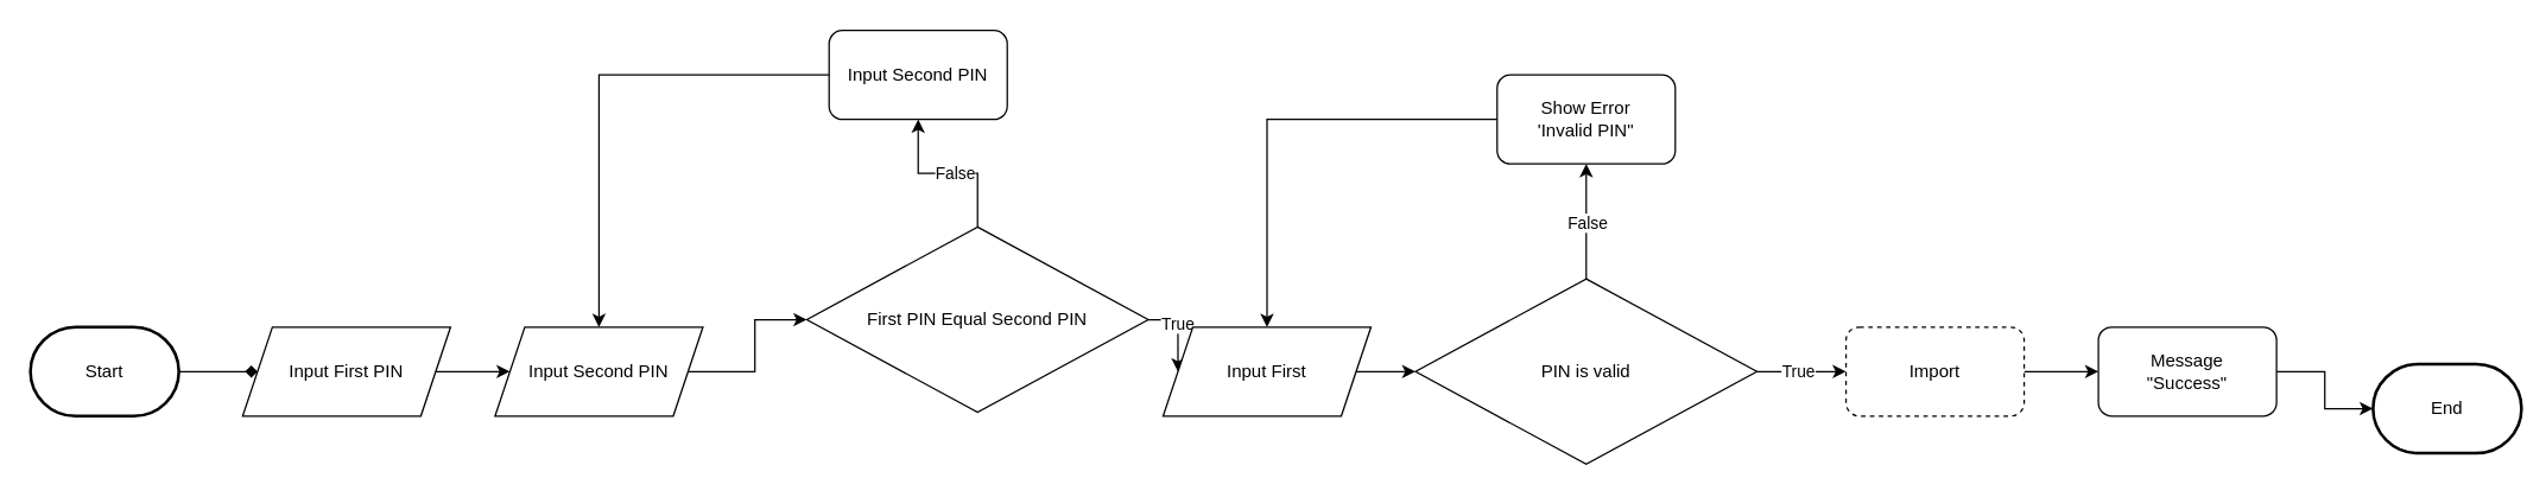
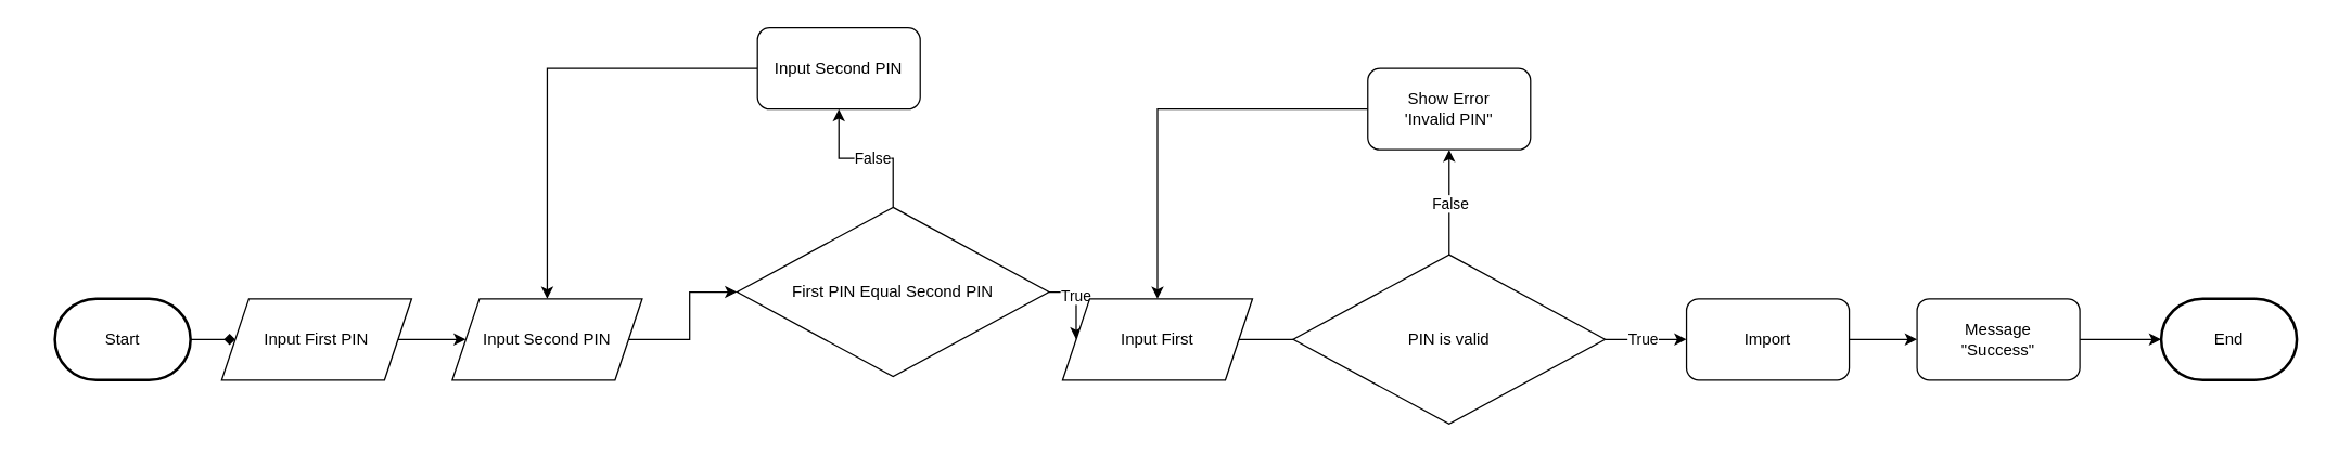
  <mxCell id="0" />
  <mxCell id="1" parent="0" />
  <mxCell id="2" style="edgeStyle=orthogonalEdgeStyle;rounded=0;orthogonalLoop=1;jettySize=auto;html=1;entryX=0;entryY=0.5;entryDx=0;entryDy=0;endArrow=diamond;" parent="1" source="3" target="20" edge="1"><mxGeometry relative="1" as="geometry" /></mxCell>
- <mxCell id="3" value="Start" style="strokeWidth=2;html=1;shape=mxgraph.flowchart.terminator;whiteSpace=wrap;" parent="1" vertex="1"><mxGeometry x="20" y="220" width="100" height="60" as="geometry" /></mxCell>
- <mxCell id="4" value="End" style="strokeWidth=2;html=1;shape=mxgraph.flowchart.terminator;whiteSpace=wrap;" parent="1" vertex="1"><mxGeometry x="1598" y="245" width="100" height="60" as="geometry" /></mxCell>
+ <mxCell id="3" value="Start" style="strokeWidth=2;html=1;shape=mxgraph.flowchart.terminator;whiteSpace=wrap;" parent="1" vertex="1"><mxGeometry x="40" y="220" width="100" height="60" as="geometry" /></mxCell>
+ <mxCell id="4" value="End" style="strokeWidth=2;html=1;shape=mxgraph.flowchart.terminator;whiteSpace=wrap;" parent="1" vertex="1"><mxGeometry x="1593" y="220" width="100" height="60" as="geometry" /></mxCell>
  <mxCell id="5" style="edgeStyle=orthogonalEdgeStyle;rounded=0;orthogonalLoop=1;jettySize=auto;html=1;entryX=0.5;entryY=1;entryDx=0;entryDy=0;" parent="1" source="9" target="11" edge="1"><mxGeometry relative="1" as="geometry" /></mxCell>
  <mxCell id="6" value="False" style="edgeLabel;html=1;align=center;verticalAlign=middle;resizable=0;points=[];" parent="5" vertex="1" connectable="0"><mxGeometry x="-0.082" relative="1" as="geometry"><mxPoint as="offset" /></mxGeometry></mxCell>
  <mxCell id="7" style="edgeStyle=orthogonalEdgeStyle;rounded=0;orthogonalLoop=1;jettySize=auto;html=1;exitX=1;exitY=0.5;exitDx=0;exitDy=0;entryX=0;entryY=0.5;entryDx=0;entryDy=0;" parent="1" source="9" target="22" edge="1"><mxGeometry relative="1" as="geometry"><mxPoint x="793" y="250" as="targetPoint" /></mxGeometry></mxCell>
  <mxCell id="8" value="True" style="edgeLabel;html=1;align=center;verticalAlign=middle;resizable=0;points=[];" parent="7" vertex="1" connectable="0"><mxGeometry x="-0.191" y="-1" relative="1" as="geometry"><mxPoint as="offset" /></mxGeometry></mxCell>
  <mxCell id="9" value="First PIN Equal Second PIN" style="rhombus;whiteSpace=wrap;html=1;" parent="1" vertex="1"><mxGeometry x="543" y="152.5" width="230" height="125" as="geometry" /></mxCell>
  <mxCell id="10" style="edgeStyle=orthogonalEdgeStyle;rounded=0;orthogonalLoop=1;jettySize=auto;html=1;entryX=0.5;entryY=0;entryDx=0;entryDy=0;" parent="1" source="11" target="18" edge="1"><mxGeometry relative="1" as="geometry"><mxPoint x="408" y="220" as="targetPoint" /></mxGeometry></mxCell>
  <mxCell id="11" value="Input Second PIN" style="rounded=1;whiteSpace=wrap;html=1;" parent="1" vertex="1"><mxGeometry x="558" y="20" width="120" height="60" as="geometry" /></mxCell>
  <mxCell id="12" style="edgeStyle=orthogonalEdgeStyle;rounded=0;orthogonalLoop=1;jettySize=auto;html=1;entryX=0;entryY=0.5;entryDx=0;entryDy=0;" edge="1" parent="1" source="16" target="24"><mxGeometry relative="1" as="geometry" /></mxCell>
  <mxCell id="13" value="True" style="edgeLabel;html=1;align=center;verticalAlign=middle;resizable=0;points=[];" vertex="1" connectable="0" parent="12"><mxGeometry x="-0.109" y="1" relative="1" as="geometry"><mxPoint as="offset" /></mxGeometry></mxCell>
  <mxCell id="14" style="edgeStyle=orthogonalEdgeStyle;rounded=0;orthogonalLoop=1;jettySize=auto;html=1;entryX=0.5;entryY=1;entryDx=0;entryDy=0;" edge="1" parent="1" source="16" target="26"><mxGeometry relative="1" as="geometry" /></mxCell>
  <mxCell id="15" value="False" style="edgeLabel;html=1;align=center;verticalAlign=middle;resizable=0;points=[];" vertex="1" connectable="0" parent="14"><mxGeometry x="-0.028" relative="1" as="geometry"><mxPoint as="offset" /></mxGeometry></mxCell>
  <mxCell id="16" value="PIN is valid" style="rhombus;whiteSpace=wrap;html=1;" parent="1" vertex="1"><mxGeometry x="953" y="187.5" width="230" height="125" as="geometry" /></mxCell>
  <mxCell id="17" style="edgeStyle=orthogonalEdgeStyle;rounded=0;orthogonalLoop=1;jettySize=auto;html=1;entryX=0;entryY=0.5;entryDx=0;entryDy=0;" parent="1" source="18" target="9" edge="1"><mxGeometry relative="1" as="geometry" /></mxCell>
  <mxCell id="18" value="Input Second PIN" style="shape=parallelogram;perimeter=parallelogramPerimeter;whiteSpace=wrap;html=1;fixedSize=1;" parent="1" vertex="1"><mxGeometry x="333" y="220" width="140" height="60" as="geometry" /></mxCell>
  <mxCell id="19" style="edgeStyle=orthogonalEdgeStyle;rounded=0;orthogonalLoop=1;jettySize=auto;html=1;exitX=1;exitY=0.5;exitDx=0;exitDy=0;entryX=0;entryY=0.5;entryDx=0;entryDy=0;" parent="1" source="20" target="18" edge="1"><mxGeometry relative="1" as="geometry" /></mxCell>
  <mxCell id="20" value="Input First PIN" style="shape=parallelogram;perimeter=parallelogramPerimeter;whiteSpace=wrap;html=1;fixedSize=1;" parent="1" vertex="1"><mxGeometry x="163" y="220" width="140" height="60" as="geometry" /></mxCell>
- <mxCell id="21" style="edgeStyle=orthogonalEdgeStyle;rounded=0;orthogonalLoop=1;jettySize=auto;html=1;entryX=0;entryY=0.5;entryDx=0;entryDy=0;" parent="1" source="22" target="16" edge="1"><mxGeometry relative="1" as="geometry" /></mxCell>
+ <mxCell id="21" style="edgeStyle=orthogonalEdgeStyle;rounded=0;orthogonalLoop=1;jettySize=auto;html=1;entryX=0;entryY=0.5;entryDx=0;entryDy=0;endArrow=none;" parent="1" source="22" target="16" edge="1"><mxGeometry relative="1" as="geometry" /></mxCell>
  <mxCell id="22" value="Input First" style="shape=parallelogram;perimeter=parallelogramPerimeter;whiteSpace=wrap;html=1;fixedSize=1;" parent="1" vertex="1"><mxGeometry x="783" y="220" width="140" height="60" as="geometry" /></mxCell>
  <mxCell id="23" style="edgeStyle=orthogonalEdgeStyle;rounded=0;orthogonalLoop=1;jettySize=auto;html=1;entryX=0;entryY=0.5;entryDx=0;entryDy=0;" edge="1" parent="1" source="24" target="28"><mxGeometry relative="1" as="geometry" /></mxCell>
- <mxCell id="24" value="Import" style="rounded=1;whiteSpace=wrap;html=1;dashed=1;" vertex="1" parent="1"><mxGeometry x="1243" y="220" width="120" height="60" as="geometry" /></mxCell>
+ <mxCell id="24" value="Import" style="rounded=1;whiteSpace=wrap;html=1;" vertex="1" parent="1"><mxGeometry x="1243" y="220" width="120" height="60" as="geometry" /></mxCell>
  <mxCell id="25" style="edgeStyle=orthogonalEdgeStyle;rounded=0;orthogonalLoop=1;jettySize=auto;html=1;entryX=0.5;entryY=0;entryDx=0;entryDy=0;" edge="1" parent="1" source="26" target="22"><mxGeometry relative="1" as="geometry" /></mxCell>
  <mxCell id="26" value="Show Error&lt;br&gt;'Invalid PIN&quot;" style="rounded=1;whiteSpace=wrap;html=1;" vertex="1" parent="1"><mxGeometry x="1008" y="50" width="120" height="60" as="geometry" /></mxCell>
  <mxCell id="27" style="edgeStyle=orthogonalEdgeStyle;rounded=0;orthogonalLoop=1;jettySize=auto;html=1;entryX=0;entryY=0.5;entryDx=0;entryDy=0;entryPerimeter=0;" edge="1" parent="1" source="28" target="4"><mxGeometry relative="1" as="geometry" /></mxCell>
  <mxCell id="28" value="Message&lt;br&gt;&quot;Success&quot;" style="rounded=1;whiteSpace=wrap;html=1;" vertex="1" parent="1"><mxGeometry x="1413" y="220" width="120" height="60" as="geometry" /></mxCell>
